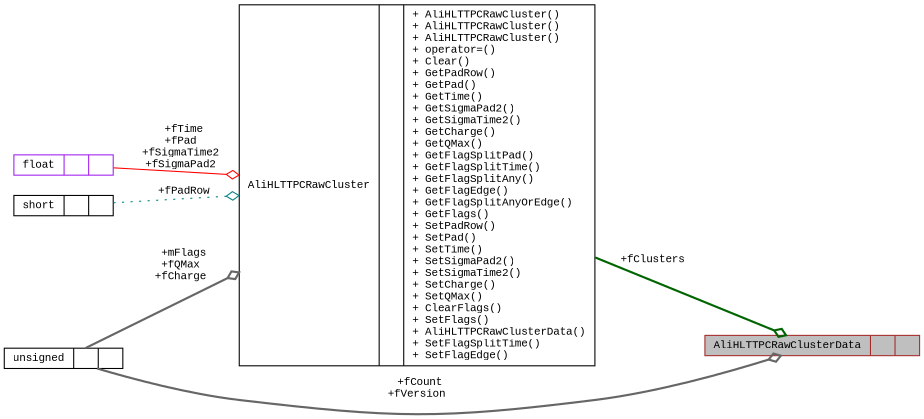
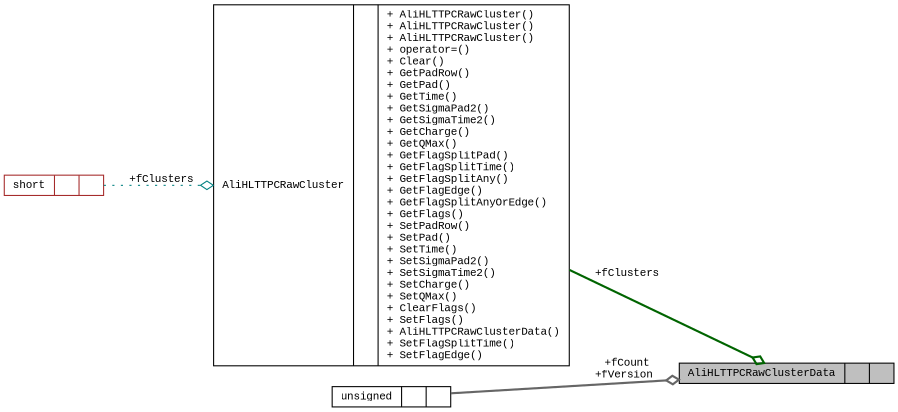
  digraph {
    fontname="Liberation Mono"
    rankdir=LR
    node [color=brown fontname="Liberation Mono" fontsize=10 shape=record]
    edge [arrowhead=odiamond color=gray40 fontname="Liberation Mono" fontsize=10 labelfontname=Helvetica labelfontsize=10 style=bold]
-   n1 [fillcolor=grey75 fontcolor=black height=0.2 label="{AliHLTTPCRawClusterData\n||}" style=filled width=0.4]
+   n1 [color=black fillcolor=grey75 fontcolor=black height=0.2 label="{AliHLTTPCRawClusterData\n||}" style=filled width=0.4]
    n2 [color=black height=0.2 label="{AliHLTTPCRawCluster\n||+ AliHLTTPCRawCluster()\l+ AliHLTTPCRawCluster()\l+ AliHLTTPCRawCluster()\l+ operator=()\l+ Clear()\l+ GetPadRow()\l+ GetPad()\l+ GetTime()\l+ GetSigmaPad2()\l+ GetSigmaTime2()\l+ GetCharge()\l+ GetQMax()\l+ GetFlagSplitPad()\l+ GetFlagSplitTime()\l+ GetFlagSplitAny()\l+ GetFlagEdge()\l+ GetFlagSplitAnyOrEdge()\l+ GetFlags()\l+ SetPadRow()\l+ SetPad()\l+ SetTime()\l+ SetSigmaPad2()\l+ SetSigmaTime2()\l+ SetCharge()\l+ SetQMax()\l+ ClearFlags()\l+ SetFlags()\l+ AliHLTTPCRawClusterData()\l+ SetFlagSplitTime()\l+ SetFlagEdge()\l}" width=0.4]
-   n3 [color=purple height=0.2 label="{float\n||}" width=0.4]
-   n4 [color=black height=0.2 label="{short\n||}" width=0.4]
+   n4 [height=0.2 label="{short\n||}" width=0.4]
    n5 [color=black height=0.2 label="{unsigned\n||}" width=0.4]
    n2 -> n1 [color=darkgreen label=" +fClusters"]
-   n3 -> n2 [color=red label=" +fTime\n+fPad\n+fSigmaTime2\n+fSigmaPad2" style=solid]
-   n4 -> n2 [color=teal label=" +fPadRow" style=dotted]
+   n4 -> n2 [color=teal label=" +fClusters" style=dotted]
    n5 -> n1 [label=" +fCount\n+fVersion"]
-   n5 -> n2 [label=" +mFlags\n+fQMax\n+fCharge"]
  }
